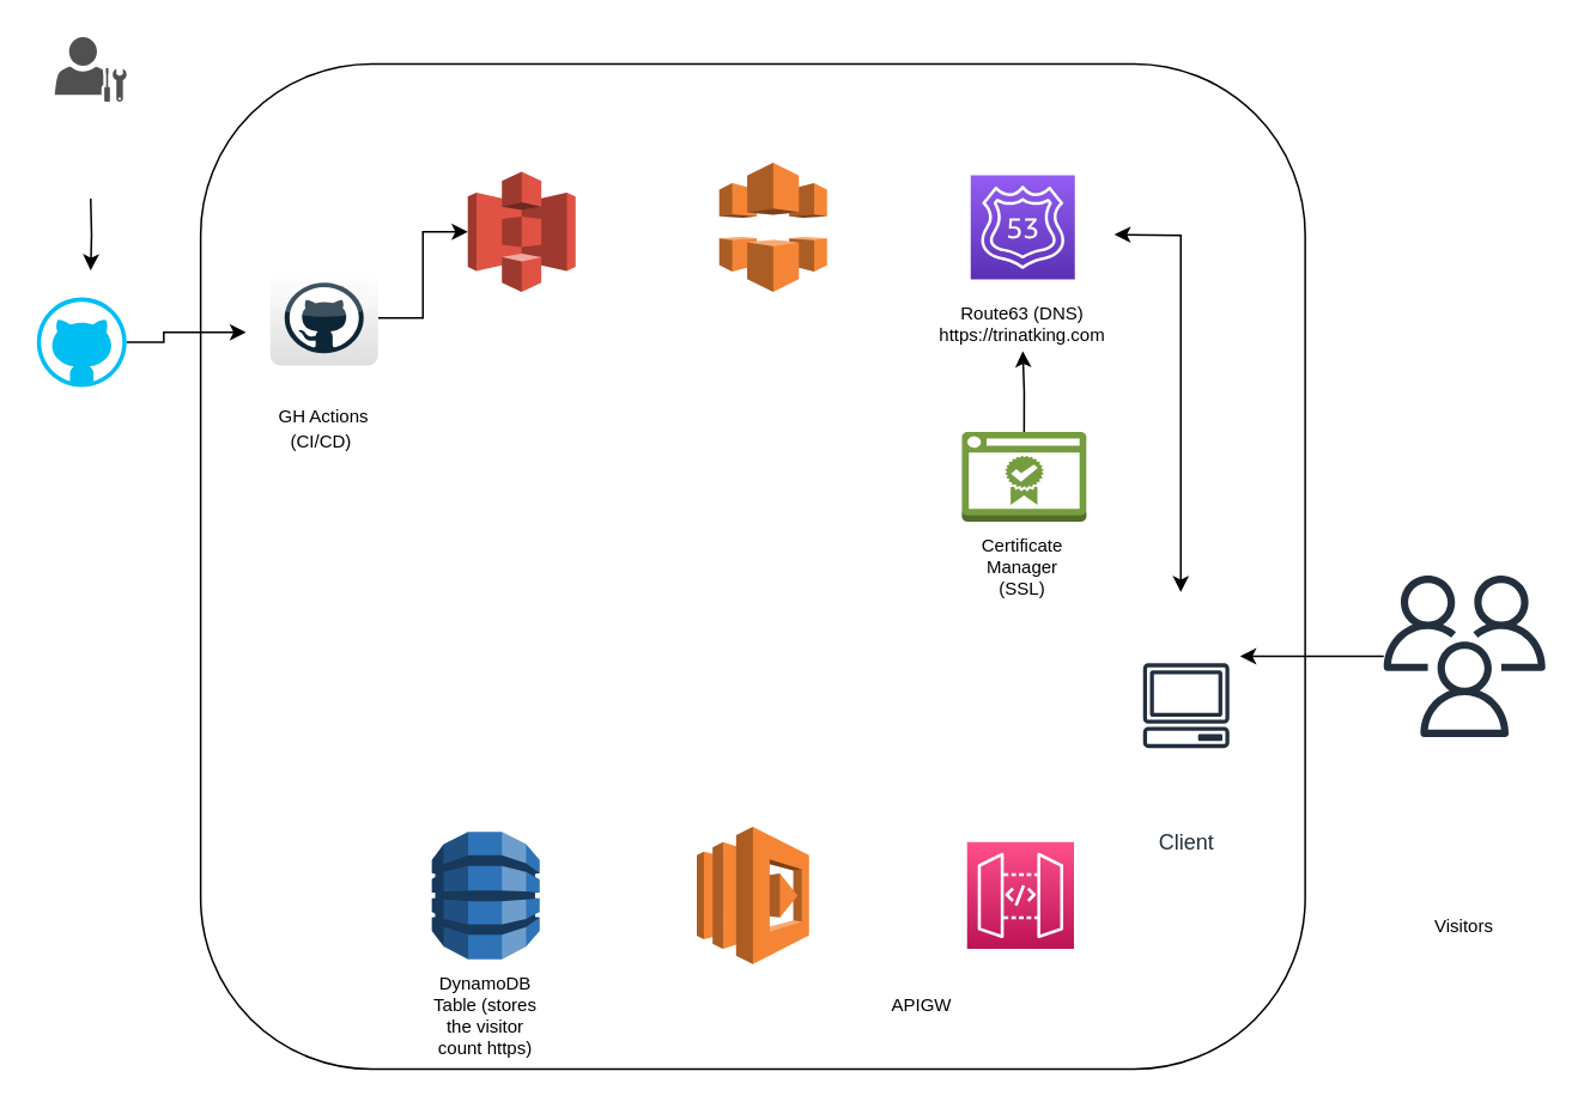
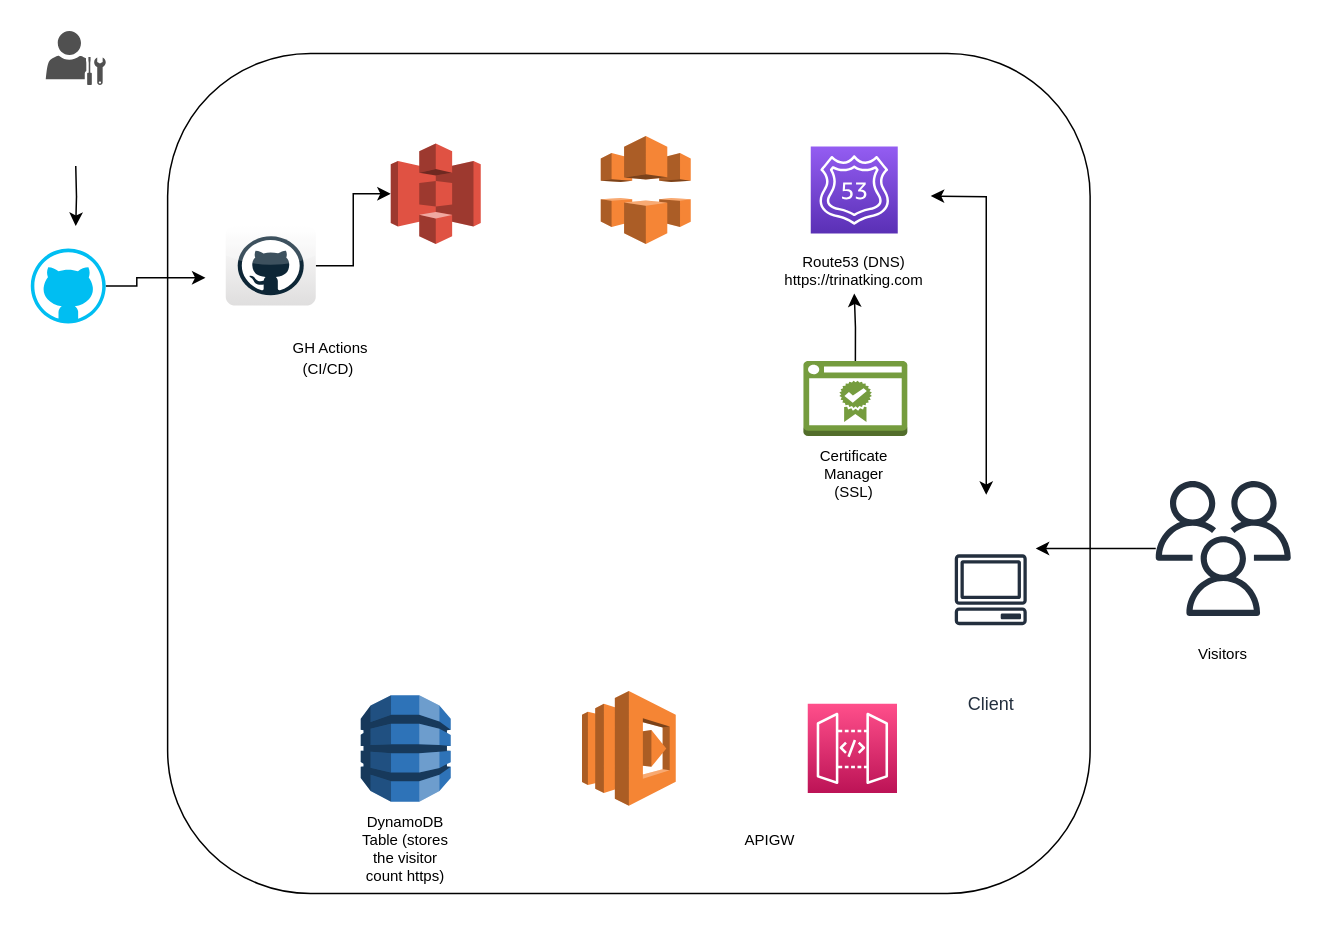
  <mxCell id="0" />
  <mxCell id="1" parent="0" />
  <mxCell id="2" style="edgeStyle=orthogonalEdgeStyle;rounded=0;orthogonalLoop=1;jettySize=auto;html=1;" edge="1" parent="1"><mxGeometry relative="1" as="geometry"><mxPoint x="50" y="150" as="targetPoint" /><mxPoint x="50" y="110" as="sourcePoint" /></mxGeometry></mxCell>
  <mxCell id="3" value="" style="rounded=1;whiteSpace=wrap;html=1;arcSize=17;" vertex="1" parent="1"><mxGeometry x="111.25" y="35" width="615" height="560" as="geometry" /></mxCell>
  <mxCell id="4" style="edgeStyle=orthogonalEdgeStyle;rounded=0;orthogonalLoop=1;jettySize=auto;html=1;exitX=1;exitY=0.5;exitDx=0;exitDy=0;exitPerimeter=0;entryX=0.041;entryY=0.267;entryDx=0;entryDy=0;entryPerimeter=0;" edge="1" parent="1" source="5" target="3"><mxGeometry relative="1" as="geometry" /></mxCell>
  <mxCell id="5" value="" style="verticalLabelPosition=bottom;html=1;verticalAlign=top;align=center;strokeColor=none;fillColor=#00BEF2;shape=mxgraph.azure.github_code;pointerEvents=1;" vertex="1" parent="1"><mxGeometry x="20" y="165" width="50" height="50" as="geometry" /></mxCell>
  <mxCell id="6" style="edgeStyle=orthogonalEdgeStyle;rounded=0;orthogonalLoop=1;jettySize=auto;html=1;entryX=0;entryY=0.5;entryDx=0;entryDy=0;entryPerimeter=0;" edge="1" parent="1" source="7" target="9"><mxGeometry relative="1" as="geometry" /></mxCell>
  <mxCell id="7" value="" style="dashed=0;outlineConnect=0;html=1;align=center;labelPosition=center;verticalLabelPosition=bottom;verticalAlign=top;shape=mxgraph.webicons.github;gradientColor=#DFDEDE" vertex="1" parent="1"><mxGeometry x="150" y="150" width="60" height="53" as="geometry" /></mxCell>
- <mxCell id="8" value="&lt;font style=&quot;font-size: 10px;&quot;&gt;GH Actions (CI/CD)&amp;nbsp;&lt;br&gt;&lt;br&gt;&lt;/font&gt;" style="text;strokeColor=none;align=center;fillColor=none;html=1;verticalAlign=middle;whiteSpace=wrap;rounded=0;" vertex="1" parent="1"><mxGeometry x="150" y="230" width="60" height="30" as="geometry" /></mxCell>
+ <mxCell id="8" value="&lt;font style=&quot;font-size: 10px;&quot;&gt;GH Actions (CI/CD)&amp;nbsp;&lt;br&gt;&lt;br&gt;&lt;/font&gt;" style="text;strokeColor=none;align=center;fillColor=none;html=1;verticalAlign=middle;whiteSpace=wrap;rounded=0;" vertex="1" parent="1"><mxGeometry x="190" y="230" width="60" height="30" as="geometry" /></mxCell>
  <mxCell id="9" value="" style="outlineConnect=0;dashed=0;verticalLabelPosition=bottom;verticalAlign=top;align=center;html=1;shape=mxgraph.aws3.s3;fillColor=#E05243;gradientColor=none;" vertex="1" parent="1"><mxGeometry x="260" y="95" width="60" height="67" as="geometry" /></mxCell>
  <mxCell id="10" value="" style="outlineConnect=0;dashed=0;verticalLabelPosition=bottom;verticalAlign=top;align=center;html=1;shape=mxgraph.aws3.cloudfront;fillColor=#F58536;gradientColor=none;" vertex="1" parent="1"><mxGeometry x="400" y="90" width="60" height="72" as="geometry" /></mxCell>
  <mxCell id="11" style="edgeStyle=orthogonalEdgeStyle;rounded=0;orthogonalLoop=1;jettySize=auto;html=1;entryX=0.45;entryY=-0.006;entryDx=0;entryDy=0;entryPerimeter=0;fontSize=10;startArrow=classic;startFill=1;" edge="1" parent="1" target="13"><mxGeometry relative="1" as="geometry"><mxPoint x="620" y="130" as="sourcePoint" /></mxGeometry></mxCell>
  <mxCell id="12" value="" style="sketch=0;points=[[0,0,0],[0.25,0,0],[0.5,0,0],[0.75,0,0],[1,0,0],[0,1,0],[0.25,1,0],[0.5,1,0],[0.75,1,0],[1,1,0],[0,0.25,0],[0,0.5,0],[0,0.75,0],[1,0.25,0],[1,0.5,0],[1,0.75,0]];outlineConnect=0;fontColor=#232F3E;gradientColor=#945DF2;gradientDirection=north;fillColor=#5A30B5;strokeColor=#ffffff;dashed=0;verticalLabelPosition=bottom;verticalAlign=top;align=center;html=1;fontSize=12;fontStyle=0;aspect=fixed;shape=mxgraph.aws4.resourceIcon;resIcon=mxgraph.aws4.route_53;" vertex="1" parent="1"><mxGeometry x="540" y="97" width="58" height="58" as="geometry" /></mxCell>
  <mxCell id="13" value="Client" style="sketch=0;outlineConnect=0;fontColor=#232F3E;gradientColor=none;strokeColor=#232F3E;fillColor=#ffffff;dashed=0;verticalLabelPosition=bottom;verticalAlign=top;align=center;html=1;fontSize=12;fontStyle=0;aspect=fixed;shape=mxgraph.aws4.resourceIcon;resIcon=mxgraph.aws4.client;" vertex="1" parent="1"><mxGeometry x="630" y="330" width="60" height="125" as="geometry" /></mxCell>
  <mxCell id="14" value="" style="outlineConnect=0;dashed=0;verticalLabelPosition=bottom;verticalAlign=top;align=center;html=1;shape=mxgraph.aws3.dynamo_db;fillColor=#2E73B8;gradientColor=none;" vertex="1" parent="1"><mxGeometry x="240" y="462.75" width="60" height="71" as="geometry" /></mxCell>
  <mxCell id="15" value="" style="outlineConnect=0;dashed=0;verticalLabelPosition=bottom;verticalAlign=top;align=center;html=1;shape=mxgraph.aws3.lambda;fillColor=#F58534;gradientColor=none;" vertex="1" parent="1"><mxGeometry x="387.5" y="460" width="62.5" height="76.5" as="geometry" /></mxCell>
  <mxCell id="16" value="" style="sketch=0;points=[[0,0,0],[0.25,0,0],[0.5,0,0],[0.75,0,0],[1,0,0],[0,1,0],[0.25,1,0],[0.5,1,0],[0.75,1,0],[1,1,0],[0,0.25,0],[0,0.5,0],[0,0.75,0],[1,0.25,0],[1,0.5,0],[1,0.75,0]];outlineConnect=0;fontColor=#232F3E;gradientColor=#FF4F8B;gradientDirection=north;fillColor=#BC1356;strokeColor=#ffffff;dashed=0;verticalLabelPosition=bottom;verticalAlign=top;align=center;html=1;fontSize=12;fontStyle=0;aspect=fixed;shape=mxgraph.aws4.resourceIcon;resIcon=mxgraph.aws4.api_gateway;" vertex="1" parent="1"><mxGeometry x="538" y="468.5" width="59.5" height="59.5" as="geometry" /></mxCell>
  <mxCell id="17" style="edgeStyle=orthogonalEdgeStyle;rounded=0;orthogonalLoop=1;jettySize=auto;html=1;fontSize=10;" edge="1" parent="1" source="18" target="13"><mxGeometry relative="1" as="geometry"><mxPoint x="720" y="340" as="targetPoint" /><Array as="points"><mxPoint x="730" y="365" /><mxPoint x="730" y="365" /></Array></mxGeometry></mxCell>
  <mxCell id="18" value="" style="sketch=0;outlineConnect=0;fontColor=#232F3E;gradientColor=none;fillColor=#232F3D;strokeColor=none;dashed=0;verticalLabelPosition=bottom;verticalAlign=top;align=center;html=1;fontSize=12;fontStyle=0;aspect=fixed;pointerEvents=1;shape=mxgraph.aws4.users;" vertex="1" parent="1"><mxGeometry x="770" y="320" width="90" height="90" as="geometry" /></mxCell>
  <mxCell id="19" value="" style="sketch=0;pointerEvents=1;shadow=0;dashed=0;html=1;strokeColor=none;fillColor=#505050;labelPosition=center;verticalLabelPosition=bottom;verticalAlign=top;outlineConnect=0;align=center;shape=mxgraph.office.users.administrator;" vertex="1" parent="1"><mxGeometry x="30" width="40" height="36" as="geometry" y="20" /></mxCell>
- <mxCell id="20" value="Route63 (DNS)&lt;br&gt;https://trinatking.com" style="text;strokeColor=none;align=center;fillColor=none;html=1;verticalAlign=middle;whiteSpace=wrap;rounded=0;fontSize=10;" vertex="1" parent="1"><mxGeometry x="539" y="165" width="60" height="30" as="geometry" /></mxCell>
+ <mxCell id="20" value="Route53 (DNS)&lt;br&gt;https://trinatking.com" style="text;strokeColor=none;align=center;fillColor=none;html=1;verticalAlign=middle;whiteSpace=wrap;rounded=0;fontSize=10;" vertex="1" parent="1"><mxGeometry x="539" y="165" width="60" height="30" as="geometry" /></mxCell>
  <mxCell id="21" style="edgeStyle=orthogonalEdgeStyle;rounded=0;orthogonalLoop=1;jettySize=auto;html=1;exitX=0.5;exitY=0;exitDx=0;exitDy=0;exitPerimeter=0;entryX=0.5;entryY=1;entryDx=0;entryDy=0;fontSize=10;" edge="1" parent="1" source="22" target="20"><mxGeometry relative="1" as="geometry" /></mxCell>
  <mxCell id="22" value="" style="outlineConnect=0;dashed=0;verticalLabelPosition=bottom;verticalAlign=top;align=center;html=1;shape=mxgraph.aws3.certificate_manager_2;fillColor=#759C3E;gradientColor=none;fontSize=10;" vertex="1" parent="1"><mxGeometry x="535.13" y="240" width="69.25" height="50" as="geometry" /></mxCell>
  <mxCell id="23" value="Certificate Manager (SSL)" style="text;strokeColor=none;align=center;fillColor=none;html=1;verticalAlign=middle;whiteSpace=wrap;rounded=0;fontSize=10;" vertex="1" parent="1"><mxGeometry x="539" y="300" width="60" height="30" as="geometry" /></mxCell>
  <mxCell id="24" style="edgeStyle=none;rounded=0;orthogonalLoop=1;jettySize=auto;html=1;exitX=0;exitY=0.5;exitDx=0;exitDy=0;fontSize=10;startArrow=classic;startFill=1;" edge="1" parent="1"><mxGeometry relative="1" as="geometry"><mxPoint x="140" y="315" as="sourcePoint" /><mxPoint x="140" y="315" as="targetPoint" /></mxGeometry></mxCell>
- <mxCell id="25" value="Visitors" style="text;strokeColor=none;align=center;fillColor=none;html=1;verticalAlign=middle;whiteSpace=wrap;rounded=0;fontSize=10;" vertex="1" parent="1"><mxGeometry x="785" y="500" width="60" height="30" as="geometry" /></mxCell>
+ <mxCell id="25" value="Visitors" style="text;strokeColor=none;align=center;fillColor=none;html=1;verticalAlign=middle;whiteSpace=wrap;rounded=0;fontSize=10;" vertex="1" parent="1"><mxGeometry x="785" y="420" width="60" height="30" as="geometry" /></mxCell>
  <mxCell id="26" value="DynamoDB Table (stores the visitor count https)" style="text;strokeColor=none;align=center;fillColor=none;html=1;verticalAlign=middle;whiteSpace=wrap;rounded=0;fontSize=10;" vertex="1" parent="1"><mxGeometry x="240" y="550" width="60" height="30" as="geometry" /></mxCell>
  <mxCell id="27" value="APIGW" style="text;strokeColor=none;align=center;fillColor=none;html=1;verticalAlign=middle;whiteSpace=wrap;rounded=0;fontSize=10;" vertex="1" parent="1"><mxGeometry x="483" y="543.75" width="60" height="30" as="geometry" /></mxCell>
